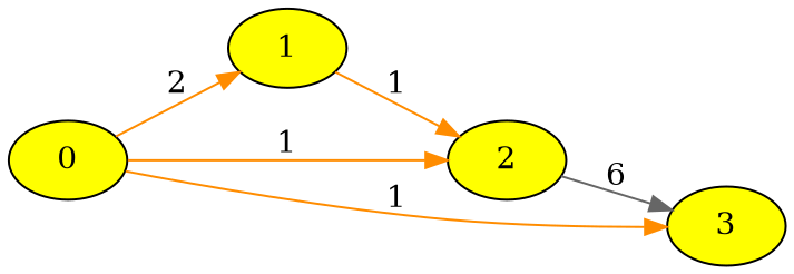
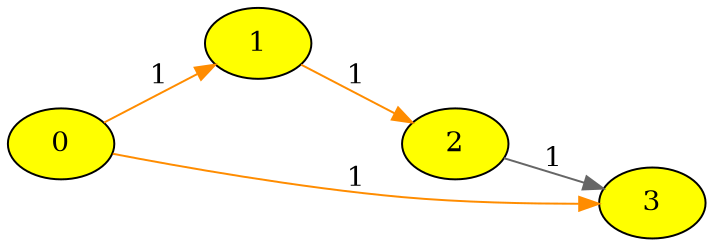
  digraph {
    rankdir=LR
    splines=true
    node [color=black fillcolor="#ffff00" style=filled]
    edge [color=darkorange w=1]
    0
    1
    2
    3
-   0 -> 1 [label=2]
-   0 -> 2 [label=1]
+   0 -> 1 [label=1]
    0 -> 3 [label=1]
    1 -> 2 [label=1]
-   2 -> 3 [color=gray40 label=6]
+   2 -> 3 [color=gray40 label=1]
  }
